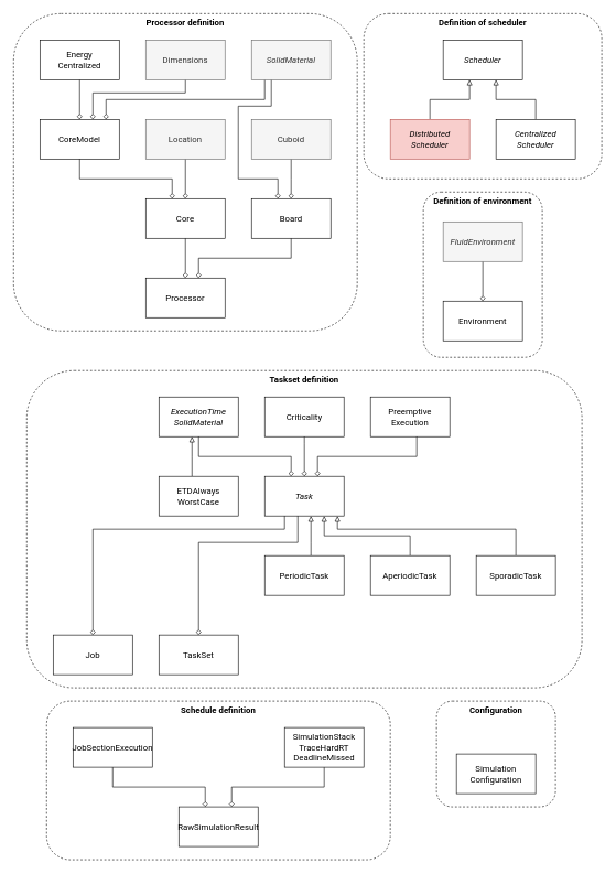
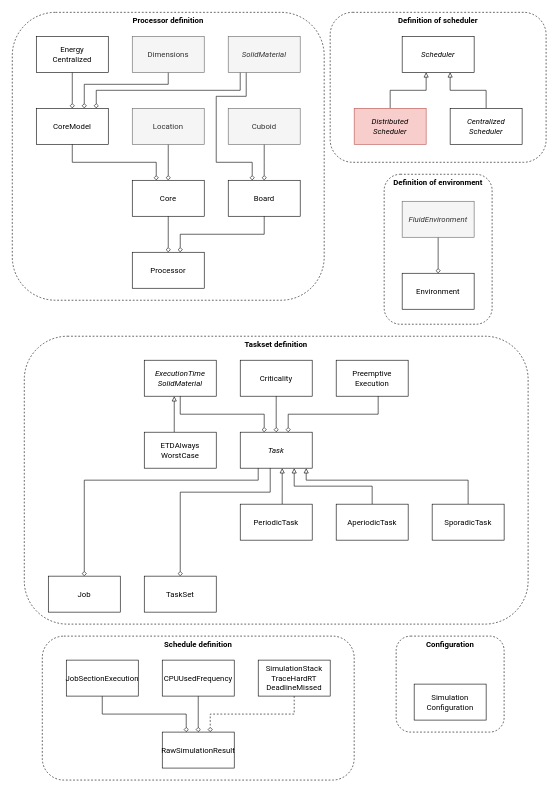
  <mxCell id="0" />
  <mxCell id="1" parent="0" />
  <mxCell id="2" value="&lt;div&gt;Definition of scheduler&lt;/div&gt;" style="rounded=1;whiteSpace=wrap;html=1;fillColor=none;dashed=1;verticalAlign=top;fontFamily=Roboto;fontSource=https%3A%2F%2Ffonts.googleapis.com%2Fcss%3Ffamily%3DRoboto;fontSize=13;fontStyle=1" parent="1" vertex="1"><mxGeometry x="550" width="360" height="250" as="geometry" y="20" /></mxCell>
  <mxCell id="3" value="Taskset definition" style="rounded=1;whiteSpace=wrap;html=1;fillColor=none;dashed=1;verticalAlign=top;fontFamily=Roboto;fontSource=https%3A%2F%2Ffonts.googleapis.com%2Fcss%3Ffamily%3DRoboto;fontSize=13;fontStyle=1" parent="1" vertex="1"><mxGeometry x="40" y="560" width="840" height="480" as="geometry" /></mxCell>
  <mxCell id="4" value="Definition of environment" style="rounded=1;whiteSpace=wrap;html=1;fillColor=none;dashed=1;verticalAlign=top;fontFamily=Roboto;fontSource=https%3A%2F%2Ffonts.googleapis.com%2Fcss%3Ffamily%3DRoboto;fontSize=13;fontStyle=1" parent="1" vertex="1"><mxGeometry x="640" y="290" width="180" height="250" as="geometry" /></mxCell>
  <mxCell id="5" value="&lt;div&gt;Processor definition&lt;/div&gt;" style="rounded=1;whiteSpace=wrap;html=1;fillColor=none;dashed=1;verticalAlign=top;fontFamily=Roboto;fontSource=https%3A%2F%2Ffonts.googleapis.com%2Fcss%3Ffamily%3DRoboto;fontSize=13;fontStyle=1" parent="1" vertex="1"><mxGeometry width="520" height="480" as="geometry" x="20" y="20" /></mxCell>
  <mxCell id="6" style="edgeStyle=orthogonalEdgeStyle;rounded=0;orthogonalLoop=1;jettySize=auto;html=1;startArrow=block;startFill=0;endArrow=none;endFill=0;fontFamily=Roboto;fontSource=https%3A%2F%2Ffonts.googleapis.com%2Fcss%3Ffamily%3DRoboto;fontSize=13;" parent="1" source="8" target="10" edge="1"><mxGeometry relative="1" as="geometry"><Array as="points"><mxPoint x="710" y="150" /><mxPoint x="650" y="150" /></Array></mxGeometry></mxCell>
  <mxCell id="7" style="edgeStyle=orthogonalEdgeStyle;rounded=0;orthogonalLoop=1;jettySize=auto;html=1;startArrow=block;startFill=0;endArrow=none;endFill=0;fontFamily=Roboto;fontSource=https%3A%2F%2Ffonts.googleapis.com%2Fcss%3Ffamily%3DRoboto;fontSize=13;" parent="1" source="8" target="9" edge="1"><mxGeometry relative="1" as="geometry"><Array as="points"><mxPoint x="750" y="150" /><mxPoint x="810" y="150" /></Array></mxGeometry></mxCell>
  <mxCell id="8" value="Scheduler" style="rounded=0;whiteSpace=wrap;html=1;fontFamily=Roboto;fontSource=https%3A%2F%2Ffonts.googleapis.com%2Fcss%3Ffamily%3DRoboto;fontSize=13;fontStyle=2" parent="1" vertex="1"><mxGeometry x="670" y="60" width="120" height="60" as="geometry" /></mxCell>
  <mxCell id="9" value="Centralized&lt;br&gt;Scheduler" style="rounded=0;whiteSpace=wrap;html=1;fontFamily=Roboto;fontSource=https%3A%2F%2Ffonts.googleapis.com%2Fcss%3Ffamily%3DRoboto;fontSize=13;fontStyle=2" parent="1" vertex="1"><mxGeometry x="750" y="180" width="120" height="60" as="geometry" /></mxCell>
  <mxCell id="10" value="Distributed&lt;br&gt;Scheduler" style="rounded=0;whiteSpace=wrap;html=1;fontFamily=Roboto;fontSource=https%3A%2F%2Ffonts.googleapis.com%2Fcss%3Ffamily%3DRoboto;fontSize=13;fontStyle=2;fillColor=#f8cecc;strokeColor=#b85450;" parent="1" vertex="1"><mxGeometry x="590" y="180" width="120" height="60" as="geometry" /></mxCell>
  <mxCell id="11" style="edgeStyle=orthogonalEdgeStyle;rounded=0;orthogonalLoop=1;jettySize=auto;html=1;endArrow=none;endFill=0;startArrow=diamond;startFill=0;fontFamily=Roboto;fontSource=https%3A%2F%2Ffonts.googleapis.com%2Fcss%3Ffamily%3DRoboto;fontSize=13;" parent="1" source="14" target="24" edge="1"><mxGeometry relative="1" as="geometry"><Array as="points"><mxPoint x="120" y="170" /><mxPoint x="120" y="170" /></Array></mxGeometry></mxCell>
  <mxCell id="12" style="edgeStyle=orthogonalEdgeStyle;rounded=0;orthogonalLoop=1;jettySize=auto;html=1;startArrow=diamond;startFill=0;endArrow=none;endFill=0;fontFamily=Roboto;fontSource=https%3A%2F%2Ffonts.googleapis.com%2Fcss%3Ffamily%3DRoboto;fontSize=13;" parent="1" source="14" target="53" edge="1"><mxGeometry relative="1" as="geometry"><Array as="points"><mxPoint x="140" y="140" /><mxPoint x="280" y="140" /></Array></mxGeometry></mxCell>
  <mxCell id="13" style="edgeStyle=orthogonalEdgeStyle;rounded=0;orthogonalLoop=1;jettySize=auto;html=1;startArrow=diamond;startFill=0;endArrow=none;endFill=0;fontFamily=Roboto;fontSource=https%3A%2F%2Ffonts.googleapis.com%2Fcss%3Ffamily%3DRoboto;fontSize=13;" parent="1" source="14" target="54" edge="1"><mxGeometry relative="1" as="geometry"><Array as="points"><mxPoint x="160" y="150" /><mxPoint x="400" y="150" /></Array></mxGeometry></mxCell>
  <mxCell id="14" value="CoreModel" style="rounded=0;whiteSpace=wrap;html=1;fontFamily=Roboto;fontSource=https%3A%2F%2Ffonts.googleapis.com%2Fcss%3Ffamily%3DRoboto;fontSize=13;" parent="1" vertex="1"><mxGeometry x="60" y="180" width="120" height="60" as="geometry" /></mxCell>
  <mxCell id="15" style="edgeStyle=orthogonalEdgeStyle;rounded=0;orthogonalLoop=1;jettySize=auto;html=1;startArrow=diamond;startFill=0;endArrow=none;endFill=0;fontFamily=Roboto;fontSource=https%3A%2F%2Ffonts.googleapis.com%2Fcss%3Ffamily%3DRoboto;fontSize=13;" parent="1" source="17" target="58" edge="1"><mxGeometry relative="1" as="geometry"><Array as="points"><mxPoint x="440" y="270" /><mxPoint x="440" y="270" /></Array></mxGeometry></mxCell>
  <mxCell id="16" style="edgeStyle=orthogonalEdgeStyle;rounded=0;orthogonalLoop=1;jettySize=auto;html=1;startArrow=diamond;startFill=0;endArrow=none;endFill=0;fontFamily=Roboto;fontSource=https%3A%2F%2Ffonts.googleapis.com%2Fcss%3Ffamily%3DRoboto;fontSize=13;" parent="1" source="17" target="54" edge="1"><mxGeometry relative="1" as="geometry"><Array as="points"><mxPoint x="420" y="270" /><mxPoint x="360" y="270" /><mxPoint x="360" y="160" /><mxPoint x="410" y="160" /></Array></mxGeometry></mxCell>
  <mxCell id="17" value="Board" style="rounded=0;whiteSpace=wrap;html=1;fontFamily=Roboto;fontSource=https%3A%2F%2Ffonts.googleapis.com%2Fcss%3Ffamily%3DRoboto;fontSize=13;" parent="1" vertex="1"><mxGeometry x="380" y="300" width="120" height="60" as="geometry" /></mxCell>
  <mxCell id="18" style="edgeStyle=orthogonalEdgeStyle;rounded=0;orthogonalLoop=1;jettySize=auto;html=1;startArrow=diamond;startFill=0;endArrow=none;endFill=0;fontFamily=Roboto;fontSource=https%3A%2F%2Ffonts.googleapis.com%2Fcss%3Ffamily%3DRoboto;fontSize=13;" parent="1" source="20" target="14" edge="1"><mxGeometry relative="1" as="geometry"><Array as="points"><mxPoint x="260" y="270" /><mxPoint x="120" y="270" /></Array></mxGeometry></mxCell>
  <mxCell id="19" style="edgeStyle=orthogonalEdgeStyle;rounded=0;orthogonalLoop=1;jettySize=auto;html=1;startArrow=diamond;startFill=0;endArrow=none;endFill=0;fontFamily=Roboto;fontSource=https%3A%2F%2Ffonts.googleapis.com%2Fcss%3Ffamily%3DRoboto;fontSize=13;" parent="1" source="20" target="55" edge="1"><mxGeometry relative="1" as="geometry"><Array as="points"><mxPoint x="300" y="300" /><mxPoint x="290" y="300" /></Array></mxGeometry></mxCell>
  <mxCell id="20" value="Core" style="rounded=0;whiteSpace=wrap;html=1;fontFamily=Roboto;fontSource=https%3A%2F%2Ffonts.googleapis.com%2Fcss%3Ffamily%3DRoboto;fontSize=13;" parent="1" vertex="1"><mxGeometry x="220" y="300" width="120" height="60" as="geometry" /></mxCell>
  <mxCell id="21" style="edgeStyle=orthogonalEdgeStyle;rounded=0;orthogonalLoop=1;jettySize=auto;html=1;startArrow=diamond;startFill=0;endArrow=none;endFill=0;fontFamily=Roboto;fontSource=https%3A%2F%2Ffonts.googleapis.com%2Fcss%3Ffamily%3DRoboto;fontSize=13;" parent="1" source="23" target="20" edge="1"><mxGeometry relative="1" as="geometry" /></mxCell>
  <mxCell id="22" style="edgeStyle=orthogonalEdgeStyle;rounded=0;orthogonalLoop=1;jettySize=auto;html=1;startArrow=diamond;startFill=0;endArrow=none;endFill=0;fontFamily=Roboto;fontSource=https%3A%2F%2Ffonts.googleapis.com%2Fcss%3Ffamily%3DRoboto;fontSize=13;" parent="1" source="23" target="17" edge="1"><mxGeometry relative="1" as="geometry"><Array as="points"><mxPoint x="300" y="390" /><mxPoint x="440" y="390" /></Array></mxGeometry></mxCell>
  <mxCell id="23" value="Processor" style="rounded=0;whiteSpace=wrap;html=1;fontFamily=Roboto;fontSource=https%3A%2F%2Ffonts.googleapis.com%2Fcss%3Ffamily%3DRoboto;fontSize=13;" parent="1" vertex="1"><mxGeometry x="220" y="420" width="120" height="60" as="geometry" /></mxCell>
  <mxCell id="24" value="Energy&lt;br&gt;Centralized" style="rounded=0;whiteSpace=wrap;html=1;fontFamily=Roboto;fontSource=https%3A%2F%2Ffonts.googleapis.com%2Fcss%3Ffamily%3DRoboto;fontSize=13;" parent="1" vertex="1"><mxGeometry x="60" y="60" width="120" height="60" as="geometry" /></mxCell>
  <mxCell id="25" value="Criticality" style="rounded=0;whiteSpace=wrap;html=1;fontFamily=Roboto;fontSource=https%3A%2F%2Ffonts.googleapis.com%2Fcss%3Ffamily%3DRoboto;fontSize=13;" parent="1" vertex="1"><mxGeometry x="400" y="600" width="120" height="60" as="geometry" /></mxCell>
  <mxCell id="26" value="Preemptive&lt;br&gt;Execution" style="rounded=0;whiteSpace=wrap;html=1;fontFamily=Roboto;fontSource=https%3A%2F%2Ffonts.googleapis.com%2Fcss%3Ffamily%3DRoboto;fontSize=13;" parent="1" vertex="1"><mxGeometry x="560" y="600" width="120" height="60" as="geometry" /></mxCell>
  <mxCell id="27" value="ExecutionTime&lt;br style=&quot;font-size: 13px;&quot;&gt;SolidMaterial" style="rounded=0;whiteSpace=wrap;html=1;fontFamily=Roboto;fontSource=https%3A%2F%2Ffonts.googleapis.com%2Fcss%3Ffamily%3DRoboto;fontSize=13;fontStyle=2" parent="1" vertex="1"><mxGeometry x="240" y="600" width="120" height="60" as="geometry" /></mxCell>
  <mxCell id="28" style="edgeStyle=orthogonalEdgeStyle;rounded=0;orthogonalLoop=1;jettySize=auto;html=1;startArrow=none;startFill=0;endArrow=block;endFill=0;fontFamily=Roboto;fontSource=https%3A%2F%2Ffonts.googleapis.com%2Fcss%3Ffamily%3DRoboto;fontSize=13;" parent="1" source="29" target="27" edge="1"><mxGeometry relative="1" as="geometry"><Array as="points"><mxPoint x="290" y="690" /><mxPoint x="290" y="690" /></Array></mxGeometry></mxCell>
  <mxCell id="29" value="ETDAlways&lt;br style=&quot;font-size: 13px;&quot;&gt;WorstCase" style="rounded=0;whiteSpace=wrap;html=1;fontFamily=Roboto;fontSource=https%3A%2F%2Ffonts.googleapis.com%2Fcss%3Ffamily%3DRoboto;fontSize=13;" parent="1" vertex="1"><mxGeometry x="240" y="720" width="120" height="60" as="geometry" /></mxCell>
  <mxCell id="30" style="edgeStyle=orthogonalEdgeStyle;rounded=0;orthogonalLoop=1;jettySize=auto;html=1;startArrow=block;startFill=0;endArrow=none;endFill=0;fontFamily=Roboto;fontSource=https%3A%2F%2Ffonts.googleapis.com%2Fcss%3Ffamily%3DRoboto;fontSize=13;" parent="1" source="36" target="37" edge="1"><mxGeometry relative="1" as="geometry"><Array as="points"><mxPoint x="470" y="820" /><mxPoint x="470" y="820" /></Array></mxGeometry></mxCell>
  <mxCell id="31" style="edgeStyle=orthogonalEdgeStyle;rounded=0;orthogonalLoop=1;jettySize=auto;html=1;startArrow=block;startFill=0;endArrow=none;endFill=0;fontFamily=Roboto;fontSource=https%3A%2F%2Ffonts.googleapis.com%2Fcss%3Ffamily%3DRoboto;fontSize=13;" parent="1" source="36" target="38" edge="1"><mxGeometry relative="1" as="geometry"><Array as="points"><mxPoint x="490" y="810" /><mxPoint x="620" y="810" /></Array></mxGeometry></mxCell>
  <mxCell id="32" style="edgeStyle=orthogonalEdgeStyle;rounded=0;orthogonalLoop=1;jettySize=auto;html=1;startArrow=block;startFill=0;endArrow=none;endFill=0;fontFamily=Roboto;fontSource=https%3A%2F%2Ffonts.googleapis.com%2Fcss%3Ffamily%3DRoboto;fontSize=13;" parent="1" source="36" target="39" edge="1"><mxGeometry relative="1" as="geometry"><Array as="points"><mxPoint x="510" y="800" /><mxPoint x="780" y="800" /></Array></mxGeometry></mxCell>
  <mxCell id="33" style="edgeStyle=orthogonalEdgeStyle;rounded=0;orthogonalLoop=1;jettySize=auto;html=1;startArrow=diamond;startFill=0;endArrow=none;endFill=0;fontFamily=Roboto;fontSource=https%3A%2F%2Ffonts.googleapis.com%2Fcss%3Ffamily%3DRoboto;fontSize=13;" parent="1" source="36" target="27" edge="1"><mxGeometry relative="1" as="geometry"><Array as="points"><mxPoint x="440" y="690" /><mxPoint x="300" y="690" /></Array></mxGeometry></mxCell>
  <mxCell id="34" style="edgeStyle=orthogonalEdgeStyle;rounded=0;orthogonalLoop=1;jettySize=auto;html=1;startArrow=diamond;startFill=0;endArrow=none;endFill=0;fontFamily=Roboto;fontSource=https%3A%2F%2Ffonts.googleapis.com%2Fcss%3Ffamily%3DRoboto;fontSize=13;" parent="1" source="36" target="25" edge="1"><mxGeometry relative="1" as="geometry"><Array as="points"><mxPoint x="460" y="670" /><mxPoint x="460" y="670" /></Array></mxGeometry></mxCell>
  <mxCell id="35" style="edgeStyle=orthogonalEdgeStyle;rounded=0;orthogonalLoop=1;jettySize=auto;html=1;startArrow=diamond;startFill=0;endArrow=none;endFill=0;fontFamily=Roboto;fontSource=https%3A%2F%2Ffonts.googleapis.com%2Fcss%3Ffamily%3DRoboto;fontSize=13;" parent="1" source="36" target="26" edge="1"><mxGeometry relative="1" as="geometry"><Array as="points"><mxPoint x="480" y="690" /><mxPoint x="630" y="690" /></Array></mxGeometry></mxCell>
  <mxCell id="36" value="Task" style="rounded=0;whiteSpace=wrap;html=1;fontFamily=Roboto;fontSource=https%3A%2F%2Ffonts.googleapis.com%2Fcss%3Ffamily%3DRoboto;fontSize=13;fontStyle=2" parent="1" vertex="1"><mxGeometry x="400" y="720" width="120" height="60" as="geometry" /></mxCell>
  <mxCell id="37" value="PeriodicTask" style="rounded=0;whiteSpace=wrap;html=1;fontFamily=Roboto;fontSource=https%3A%2F%2Ffonts.googleapis.com%2Fcss%3Ffamily%3DRoboto;fontSize=13;" parent="1" vertex="1"><mxGeometry x="400" y="840" width="120" height="60" as="geometry" /></mxCell>
  <mxCell id="38" value="AperiodicTask" style="rounded=0;whiteSpace=wrap;html=1;fontFamily=Roboto;fontSource=https%3A%2F%2Ffonts.googleapis.com%2Fcss%3Ffamily%3DRoboto;fontSize=13;" parent="1" vertex="1"><mxGeometry x="560" y="840" width="120" height="60" as="geometry" /></mxCell>
  <mxCell id="39" value="SporadicTask" style="rounded=0;whiteSpace=wrap;html=1;fontFamily=Roboto;fontSource=https%3A%2F%2Ffonts.googleapis.com%2Fcss%3Ffamily%3DRoboto;fontSize=13;" parent="1" vertex="1"><mxGeometry x="720" y="840" width="120" height="60" as="geometry" /></mxCell>
  <mxCell id="40" style="edgeStyle=orthogonalEdgeStyle;rounded=0;orthogonalLoop=1;jettySize=auto;html=1;startArrow=diamond;startFill=0;endArrow=none;endFill=0;fontFamily=Roboto;fontSource=https%3A%2F%2Ffonts.googleapis.com%2Fcss%3Ffamily%3DRoboto;fontSize=13;" parent="1" source="41" target="36" edge="1"><mxGeometry relative="1" as="geometry"><Array as="points"><mxPoint x="300" y="820" /><mxPoint x="450" y="820" /></Array></mxGeometry></mxCell>
  <mxCell id="41" value="TaskSet" style="rounded=0;whiteSpace=wrap;html=1;fontFamily=Roboto;fontSource=https%3A%2F%2Ffonts.googleapis.com%2Fcss%3Ffamily%3DRoboto;fontSize=13;" parent="1" vertex="1"><mxGeometry x="240" y="960" width="120" height="60" as="geometry" /></mxCell>
  <mxCell id="42" style="edgeStyle=orthogonalEdgeStyle;rounded=0;orthogonalLoop=1;jettySize=auto;html=1;startArrow=diamond;startFill=0;endArrow=none;endFill=0;fontFamily=Roboto;fontSource=https%3A%2F%2Ffonts.googleapis.com%2Fcss%3Ffamily%3DRoboto;fontSize=13;" parent="1" source="43" target="36" edge="1"><mxGeometry relative="1" as="geometry"><Array as="points"><mxPoint x="140" y="800" /><mxPoint x="430" y="800" /></Array></mxGeometry></mxCell>
  <mxCell id="43" value="Job" style="rounded=0;whiteSpace=wrap;html=1;fontFamily=Roboto;fontSource=https%3A%2F%2Ffonts.googleapis.com%2Fcss%3Ffamily%3DRoboto;fontSize=13;" parent="1" vertex="1"><mxGeometry x="80" y="960" width="120" height="60" as="geometry" /></mxCell>
  <mxCell id="44" style="edgeStyle=orthogonalEdgeStyle;rounded=0;orthogonalLoop=1;jettySize=auto;html=1;fontFamily=Roboto;fontSource=https%3A%2F%2Ffonts.googleapis.com%2Fcss%3Ffamily%3DRoboto;fontSize=13;startArrow=none;startFill=0;endArrow=diamond;endFill=0;" parent="1" source="45" target="50" edge="1"><mxGeometry relative="1" as="geometry"><Array as="points"><mxPoint x="170" y="1190" /><mxPoint x="310" y="1190" /></Array></mxGeometry></mxCell>
  <mxCell id="45" value="JobSectionExecution" style="rounded=0;whiteSpace=wrap;html=1;fontFamily=Roboto;fontSource=https%3A%2F%2Ffonts.googleapis.com%2Fcss%3Ffamily%3DRoboto;fontSize=13;" parent="1" vertex="1"><mxGeometry x="110" y="1100" width="120" height="60" as="geometry" /></mxCell>
- <mxCell id="48" style="edgeStyle=orthogonalEdgeStyle;rounded=0;orthogonalLoop=1;jettySize=auto;html=1;fontFamily=Roboto;fontSource=https%3A%2F%2Ffonts.googleapis.com%2Fcss%3Ffamily%3DRoboto;fontSize=13;startArrow=none;startFill=0;endArrow=diamond;endFill=0;" parent="1" source="49" target="50" edge="1"><mxGeometry relative="1" as="geometry"><Array as="points"><mxPoint x="490" y="1190" /><mxPoint x="350" y="1190" /></Array></mxGeometry></mxCell>
+ <mxCell id="46" style="edgeStyle=orthogonalEdgeStyle;rounded=0;orthogonalLoop=1;jettySize=auto;html=1;fontFamily=Roboto;fontSource=https%3A%2F%2Ffonts.googleapis.com%2Fcss%3Ffamily%3DRoboto;fontSize=13;startArrow=none;startFill=0;endArrow=diamond;endFill=0;" parent="1" source="47" target="50" edge="1"><mxGeometry relative="1" as="geometry" /></mxCell>
+ <mxCell id="47" value="CPUUsedFrequency" style="rounded=0;whiteSpace=wrap;html=1;fontFamily=Roboto;fontSource=https%3A%2F%2Ffonts.googleapis.com%2Fcss%3Ffamily%3DRoboto;fontSize=13;" parent="1" vertex="1"><mxGeometry x="270" y="1100" width="120" height="60" as="geometry" /></mxCell>
+ <mxCell id="48" style="edgeStyle=orthogonalEdgeStyle;rounded=0;orthogonalLoop=1;jettySize=auto;html=1;fontFamily=Roboto;fontSource=https%3A%2F%2Ffonts.googleapis.com%2Fcss%3Ffamily%3DRoboto;fontSize=13;startArrow=none;startFill=0;endArrow=diamond;endFill=0;dashed=1;" parent="1" source="49" target="50" edge="1"><mxGeometry relative="1" as="geometry"><Array as="points"><mxPoint x="490" y="1190" /><mxPoint x="350" y="1190" /></Array></mxGeometry></mxCell>
  <mxCell id="49" value="SimulationStack&lt;br style=&quot;font-size: 13px;&quot;&gt;TraceHardRT&lt;br style=&quot;font-size: 13px;&quot;&gt;DeadlineMissed" style="rounded=0;whiteSpace=wrap;html=1;fontFamily=Roboto;fontSource=https%3A%2F%2Ffonts.googleapis.com%2Fcss%3Ffamily%3DRoboto;fontSize=13;" parent="1" vertex="1"><mxGeometry x="430" y="1100" width="120" height="60" as="geometry" /></mxCell>
  <mxCell id="50" value="RawSimulationResult" style="rounded=0;whiteSpace=wrap;html=1;fontFamily=Roboto;fontSource=https%3A%2F%2Ffonts.googleapis.com%2Fcss%3Ffamily%3DRoboto;fontSize=13;" parent="1" vertex="1"><mxGeometry x="270" y="1220" width="120" height="60" as="geometry" /></mxCell>
  <mxCell id="51" value="Simulation&lt;br style=&quot;font-size: 13px;&quot;&gt;Configuration" style="rounded=0;whiteSpace=wrap;html=1;fontFamily=Roboto;fontSource=https%3A%2F%2Ffonts.googleapis.com%2Fcss%3Ffamily%3DRoboto;fontSize=13;" parent="1" vertex="1"><mxGeometry x="690" y="1140" width="120" height="60" as="geometry" /></mxCell>
  <mxCell id="52" value="Environment" style="rounded=0;whiteSpace=wrap;html=1;fontFamily=Roboto;fontSource=https%3A%2F%2Ffonts.googleapis.com%2Fcss%3Ffamily%3DRoboto;fontSize=13;" parent="1" vertex="1"><mxGeometry x="670" y="455" width="120" height="60" as="geometry" /></mxCell>
  <mxCell id="53" value="Dimensions" style="rounded=0;whiteSpace=wrap;html=1;fontStyle=0;fillColor=#f5f5f5;strokeColor=#666666;fontColor=#333333;fontFamily=Roboto;fontSource=https%3A%2F%2Ffonts.googleapis.com%2Fcss%3Ffamily%3DRoboto;fontSize=13;" parent="1" vertex="1"><mxGeometry x="220" y="60" width="120" height="60" as="geometry" /></mxCell>
  <mxCell id="54" value="SolidMaterial" style="rounded=0;whiteSpace=wrap;html=1;fontStyle=2;fillColor=#f5f5f5;strokeColor=#666666;fontColor=#333333;fontFamily=Roboto;fontSource=https%3A%2F%2Ffonts.googleapis.com%2Fcss%3Ffamily%3DRoboto;fontSize=13;" parent="1" vertex="1"><mxGeometry x="380" y="60" width="120" height="60" as="geometry" /></mxCell>
  <mxCell id="55" value="Location" style="rounded=0;whiteSpace=wrap;html=1;fillColor=#f5f5f5;strokeColor=#666666;fontColor=#333333;fontStyle=0;fontFamily=Roboto;fontSource=https%3A%2F%2Ffonts.googleapis.com%2Fcss%3Ffamily%3DRoboto;fontSize=13;" parent="1" vertex="1"><mxGeometry x="220" y="180" width="120" height="60" as="geometry" /></mxCell>
  <mxCell id="56" style="edgeStyle=orthogonalEdgeStyle;rounded=0;orthogonalLoop=1;jettySize=auto;html=1;startArrow=none;startFill=0;endArrow=diamond;endFill=0;fontFamily=Roboto;fontSource=https%3A%2F%2Ffonts.googleapis.com%2Fcss%3Ffamily%3DRoboto;fontSize=13;" parent="1" source="57" target="52" edge="1"><mxGeometry relative="1" as="geometry" /></mxCell>
  <mxCell id="57" value="FluidEnvironment" style="rounded=0;whiteSpace=wrap;html=1;fontStyle=2;fillColor=#f5f5f5;strokeColor=#666666;fontColor=#333333;fontFamily=Roboto;fontSource=https%3A%2F%2Ffonts.googleapis.com%2Fcss%3Ffamily%3DRoboto;fontSize=13;" parent="1" vertex="1"><mxGeometry x="670" y="335" width="120" height="60" as="geometry" /></mxCell>
  <mxCell id="58" value="Cuboid" style="rounded=0;whiteSpace=wrap;html=1;fillColor=#f5f5f5;strokeColor=#666666;fontColor=#333333;fontStyle=0;fontFamily=Roboto;fontSource=https%3A%2F%2Ffonts.googleapis.com%2Fcss%3Ffamily%3DRoboto;fontSize=13;" parent="1" vertex="1"><mxGeometry x="380" y="180" width="120" height="60" as="geometry" /></mxCell>
  <mxCell id="59" value="Schedule definition" style="rounded=1;whiteSpace=wrap;html=1;fillColor=none;dashed=1;verticalAlign=top;fontFamily=Roboto;fontSource=https%3A%2F%2Ffonts.googleapis.com%2Fcss%3Ffamily%3DRoboto;fontSize=13;fontStyle=1" parent="1" vertex="1"><mxGeometry x="70" y="1060" width="520" height="240" as="geometry" /></mxCell>
  <mxCell id="60" value="Configuration" style="rounded=1;whiteSpace=wrap;html=1;fillColor=none;dashed=1;verticalAlign=top;fontFamily=Roboto;fontSource=https%3A%2F%2Ffonts.googleapis.com%2Fcss%3Ffamily%3DRoboto;fontSize=13;fontStyle=1" parent="1" vertex="1"><mxGeometry x="660" y="1060" width="180" height="160" as="geometry" /></mxCell>
